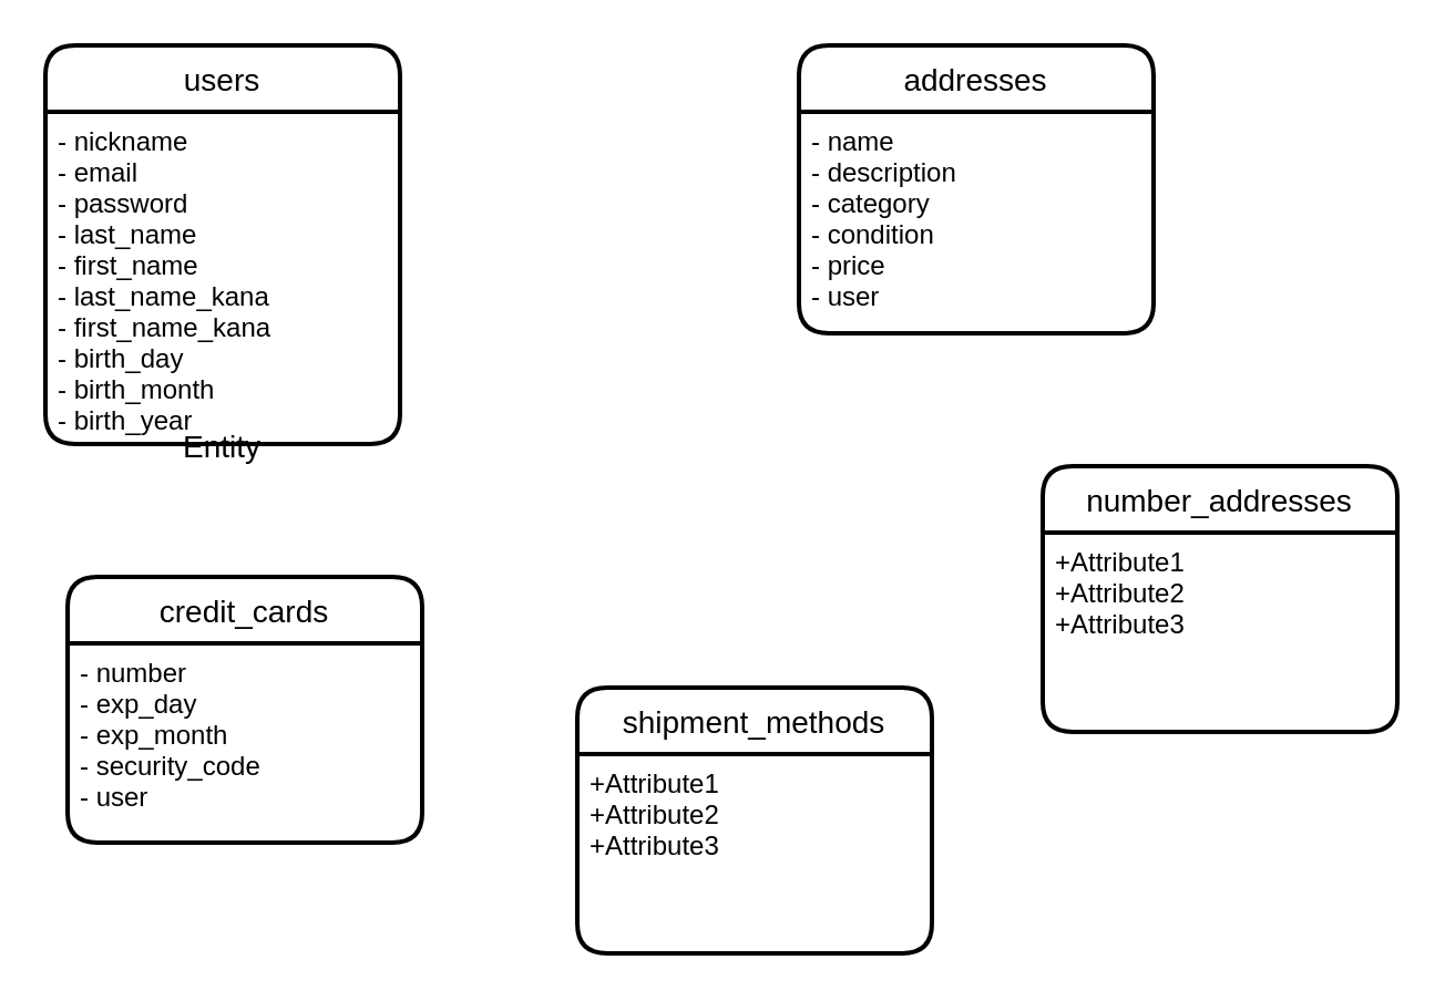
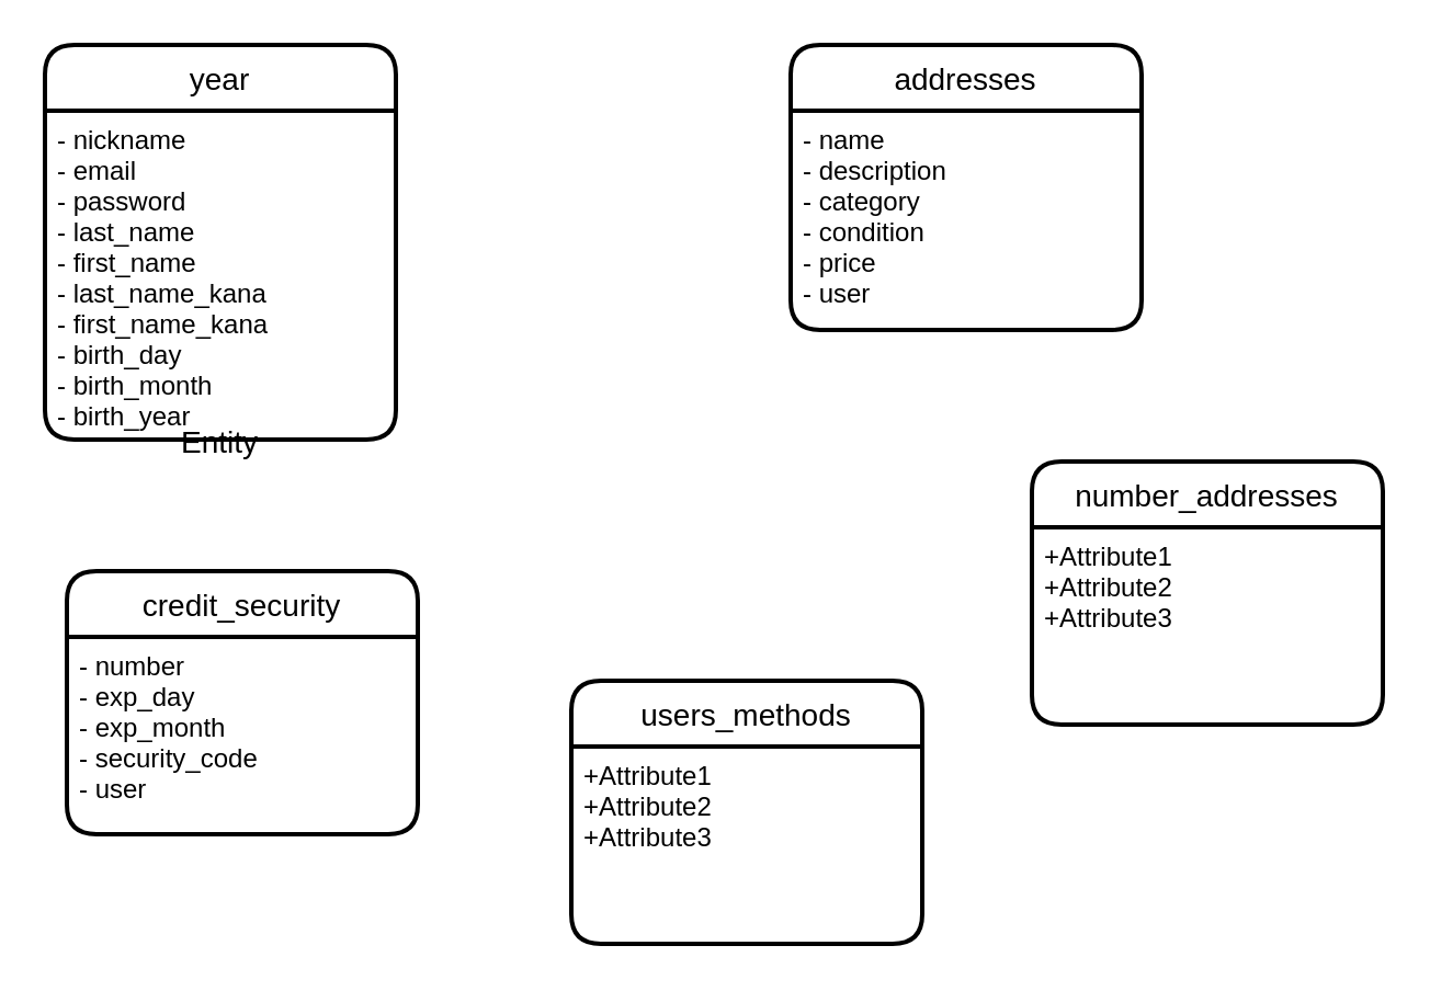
  <mxCell id="0" />
  <mxCell id="1" parent="0" />
- <mxCell id="2" value="users" style="swimlane;childLayout=stackLayout;horizontal=1;startSize=30;horizontalStack=0;rounded=1;fontSize=14;fontStyle=0;strokeWidth=2;resizeParent=0;resizeLast=1;shadow=0;dashed=0;align=center;" vertex="1" parent="1"><mxGeometry x="20" y="20" width="160" height="180" as="geometry" /></mxCell>
+ <mxCell id="2" value="year" style="swimlane;childLayout=stackLayout;horizontal=1;startSize=30;horizontalStack=0;rounded=1;fontSize=14;fontStyle=0;strokeWidth=2;resizeParent=0;resizeLast=1;shadow=0;dashed=0;align=center;" vertex="1" parent="1"><mxGeometry x="20" y="20" width="160" height="180" as="geometry" /></mxCell>
  <mxCell id="3" value="- nickname&#10;- email&#10;- password&#10;- last_name&#10;- first_name&#10;- last_name_kana&#10;- first_name_kana&#10;- birth_day&#10;- birth_month&#10;- birth_year" style="align=left;strokeColor=none;fillColor=none;spacingLeft=4;fontSize=12;verticalAlign=top;resizable=0;rotatable=0;part=1;" vertex="1" parent="2"><mxGeometry y="30" width="160" height="150" as="geometry" /></mxCell>
  <mxCell id="4" value="Entity" style="swimlane;childLayout=stackLayout;horizontal=1;startSize=30;horizontalStack=0;rounded=1;fontSize=14;fontStyle=0;strokeWidth=2;resizeParent=0;resizeLast=1;shadow=0;dashed=0;align=center;" vertex="1" parent="2"><mxGeometry y="180" width="160" as="geometry" /></mxCell>
  <mxCell id="5" value="addresses" style="swimlane;childLayout=stackLayout;horizontal=1;startSize=30;horizontalStack=0;rounded=1;fontSize=14;fontStyle=0;strokeWidth=2;resizeParent=0;resizeLast=1;shadow=0;dashed=0;align=center;" vertex="1" parent="1"><mxGeometry x="360" y="20" width="160" height="130" as="geometry" /></mxCell>
  <mxCell id="6" value="- name&#10;- description&#10;- category&#10;- condition&#10;- price&#10;- user" style="align=left;strokeColor=none;fillColor=none;spacingLeft=4;fontSize=12;verticalAlign=top;resizable=0;rotatable=0;part=1;" vertex="1" parent="5"><mxGeometry y="30" width="160" height="100" as="geometry" /></mxCell>
- <mxCell id="7" value="credit_cards" style="swimlane;childLayout=stackLayout;horizontal=1;startSize=30;horizontalStack=0;rounded=1;fontSize=14;fontStyle=0;strokeWidth=2;resizeParent=0;resizeLast=1;shadow=0;dashed=0;align=center;" vertex="1" parent="1"><mxGeometry x="30" y="260" width="160" height="120" as="geometry" /></mxCell>
+ <mxCell id="7" value="credit_security" style="swimlane;childLayout=stackLayout;horizontal=1;startSize=30;horizontalStack=0;rounded=1;fontSize=14;fontStyle=0;strokeWidth=2;resizeParent=0;resizeLast=1;shadow=0;dashed=0;align=center;" vertex="1" parent="1"><mxGeometry x="30" y="260" width="160" height="120" as="geometry" /></mxCell>
  <mxCell id="8" value="- number&#10;- exp_day&#10;- exp_month&#10;- security_code&#10;- user" style="align=left;strokeColor=none;fillColor=none;spacingLeft=4;fontSize=12;verticalAlign=top;resizable=0;rotatable=0;part=1;" vertex="1" parent="7"><mxGeometry y="30" width="160" height="90" as="geometry" /></mxCell>
  <mxCell id="9" value="number_addresses" style="swimlane;childLayout=stackLayout;horizontal=1;startSize=30;horizontalStack=0;rounded=1;fontSize=14;fontStyle=0;strokeWidth=2;resizeParent=0;resizeLast=1;shadow=0;dashed=0;align=center;" vertex="1" parent="1"><mxGeometry x="470" y="210" width="160" height="120" as="geometry" /></mxCell>
  <mxCell id="10" value="+Attribute1&#10;+Attribute2&#10;+Attribute3" style="align=left;strokeColor=none;fillColor=none;spacingLeft=4;fontSize=12;verticalAlign=top;resizable=0;rotatable=0;part=1;" vertex="1" parent="9"><mxGeometry y="30" width="160" height="90" as="geometry" /></mxCell>
- <mxCell id="11" value="shipment_methods" style="swimlane;childLayout=stackLayout;horizontal=1;startSize=30;horizontalStack=0;rounded=1;fontSize=14;fontStyle=0;strokeWidth=2;resizeParent=0;resizeLast=1;shadow=0;dashed=0;align=center;" vertex="1" parent="1"><mxGeometry x="260" y="310" width="160" height="120" as="geometry" /></mxCell>
+ <mxCell id="11" value="users_methods" style="swimlane;childLayout=stackLayout;horizontal=1;startSize=30;horizontalStack=0;rounded=1;fontSize=14;fontStyle=0;strokeWidth=2;resizeParent=0;resizeLast=1;shadow=0;dashed=0;align=center;" vertex="1" parent="1"><mxGeometry x="260" y="310" width="160" height="120" as="geometry" /></mxCell>
  <mxCell id="12" value="+Attribute1&#10;+Attribute2&#10;+Attribute3" style="align=left;strokeColor=none;fillColor=none;spacingLeft=4;fontSize=12;verticalAlign=top;resizable=0;rotatable=0;part=1;" vertex="1" parent="11"><mxGeometry y="30" width="160" height="90" as="geometry" /></mxCell>
